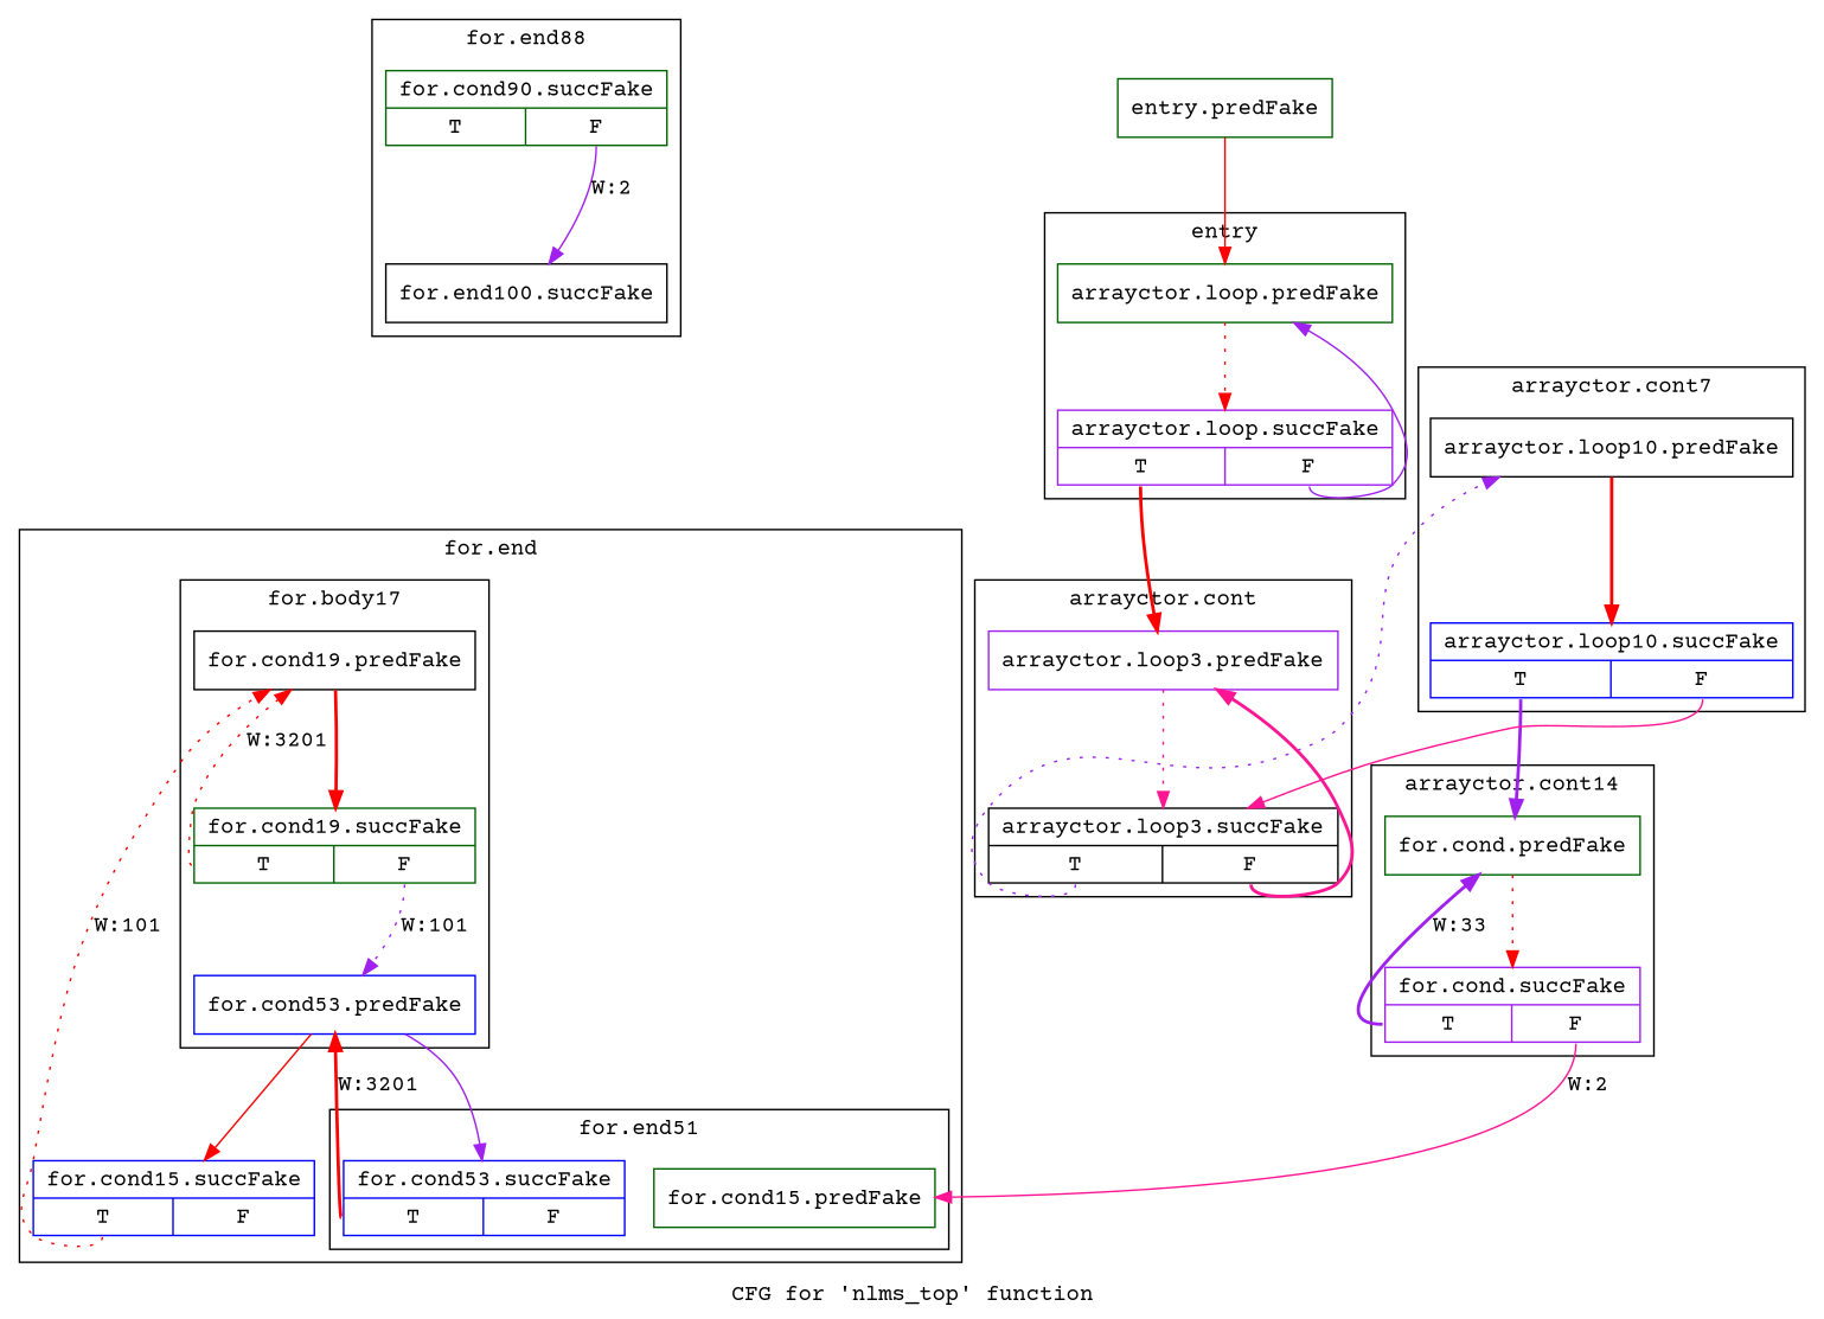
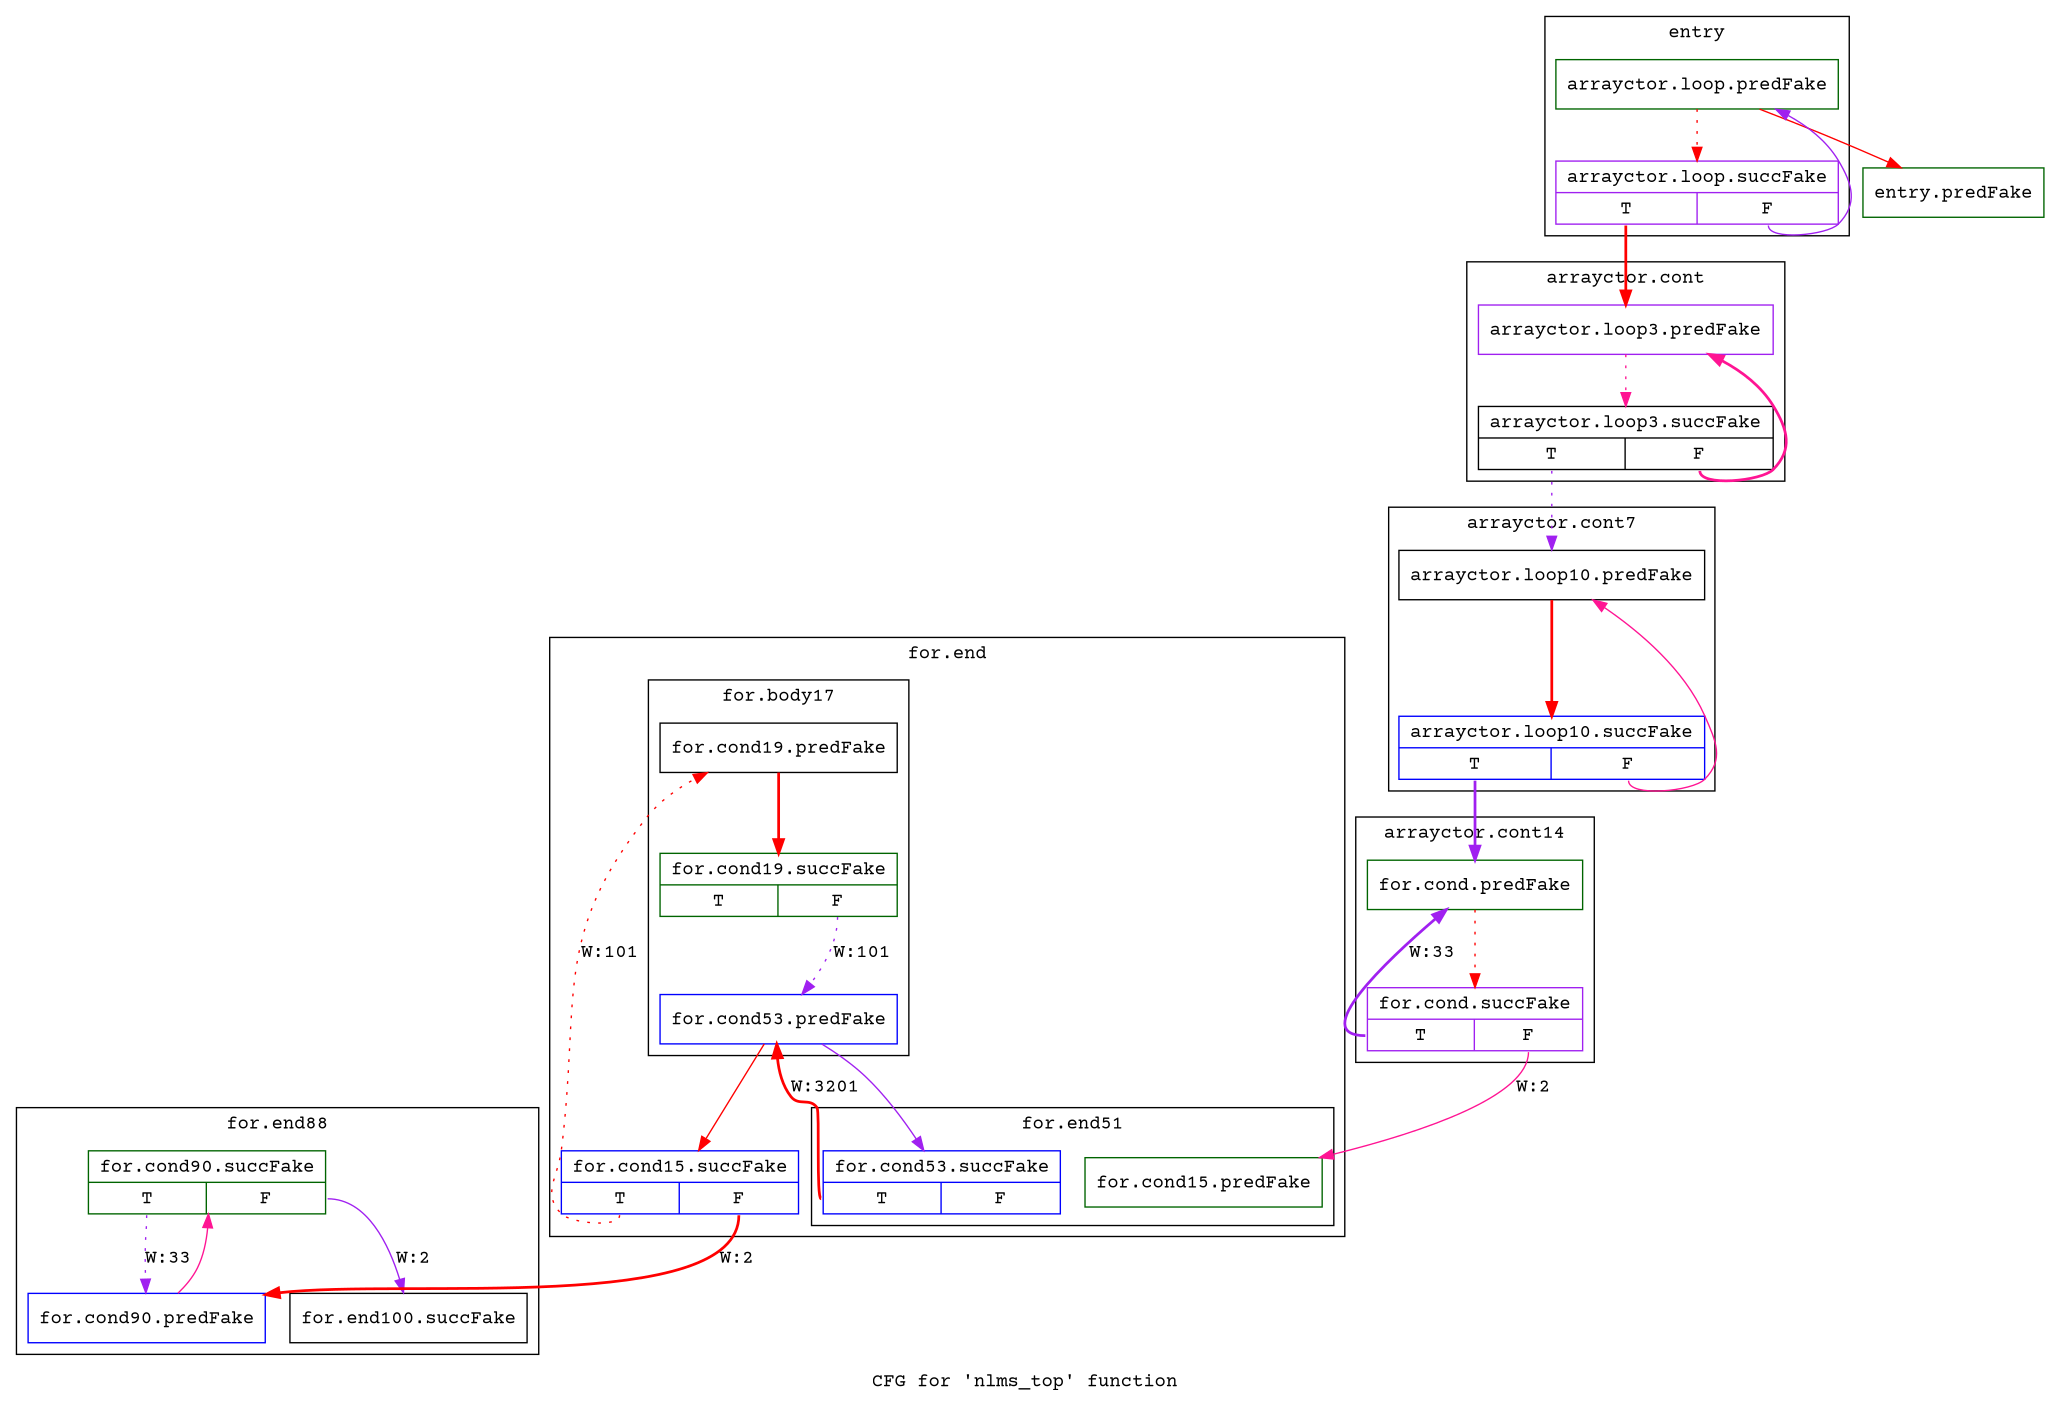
  digraph {
    fontname="Courier Prime"
    label="CFG for 'nlms_top' function"
    node [color=darkgreen filename="../../../top.cpp" fontname="Courier Prime" linenumber=51 shape=record]
    edge [color=red execusionnum=0 filename="../../../top.cpp" fontname="Courier Prime" style=solid]
    n1 [color=black label="{for.end100.succFake}" linenumber=55]
+   n2 [color=blue label="{for.cond90.predFake}"]
    n3 [label="{for.cond90.succFake|{<s0>T|<s1>F}}"]
    n4 [color=black label="{for.cond19.predFake}" linenumber=37]
    n5 [label="{for.cond19.succFake|{<s0>T|<s1>F}}" linenumber=37]
    n6 [color=blue label="{for.cond53.predFake}" linenumber=47]
    n7 [color=blue label="{for.cond53.succFake|{<s0>T|<s1>F}}" linenumber=47]
    n8 [label="{for.cond15.predFake}" linenumber=35]
    n9 [color=blue label="{for.cond15.succFake|{<s0>T|<s1>F}}" linenumber=35]
    n10 [label="{for.cond.predFake}" linenumber=32]
    n11 [color=purple label="{for.cond.succFake|{<s0>T|<s1>F}}" linenumber=32]
    n12 [color=black label="{arrayctor.loop10.predFake}" linenumber=29]
    n13 [color=blue label="{arrayctor.loop10.succFake|{<s0>T|<s1>F}}" linenumber=29]
    n14 [color=purple label="{arrayctor.loop3.predFake}" linenumber=28]
    n15 [color=black label="{arrayctor.loop3.succFake|{<s0>T|<s1>F}}" linenumber=28]
    n16 [label="{arrayctor.loop.predFake}" linenumber=27]
    n17 [color=purple label="{arrayctor.loop.succFake|{<s0>T|<s1>F}}" linenumber=27]
    n18 [label="{entry.predFake}" filename="" linenumber=""]
    subgraph cluster_1 {
      invocationtime=2
      label="for.end88"
      tripcount=32
      n1
+     n2
      n3
    }
    subgraph cluster_2 {
      invocationtime=2
      label="for.end"
      tripcount=100
      n9
      subgraph cluster_3 {
        invocationtime=101
        label="for.body17"
        tripcount=3200
        n4
        n5
        n6
      }
      subgraph cluster_4 {
        invocationtime=101
        label="for.end51"
        tripcount=3200
        n7
        n8
      }
    }
    subgraph cluster_5 {
      invocationtime=1
      label="arrayctor.cont14"
      tripcount=32
      n10
      n11
    }
    subgraph cluster_6 {
      invocationtime=1
      label="arrayctor.cont7"
      tripcount=0
      n12
      n13
    }
    subgraph cluster_7 {
      invocationtime=1
      label="arrayctor.cont"
      tripcount=0
      n14
      n15
    }
    subgraph cluster_8 {
      invocationtime=1
      label=entry
      tripcount=0
      n16
      n17
    }
+   n2 -> n3 [color=deeppink execusionnum=33]
    n3 -> n1 [color=purple execusionnum=1 label="W:2" tailport=s1]
+   n3 -> n2 [color=purple execusionnum=32 label="W:33" style=dotted tailport=s0]
    n4 -> n5 [execusionnum=3300 style=bold]
-   n5 -> n4 [execusionnum=3200 label="W:3201" style=dotted tailport=s0]
    n5 -> n6 [color=purple execusionnum=100 label="W:101" style=dotted tailport=s1]
    n6 -> n7 [color=purple execusionnum=3300]
    n6 -> n9 [execusionnum=101]
    n7 -> n6 [execusionnum=3200 label="W:3201" style=bold tailport=s0]
+   n9 -> n2 [execusionnum=1 label="W:2" style=bold tailport=s1]
    n9 -> n4 [execusionnum=100 label="W:101" style=dotted tailport=s0]
    n10 -> n11 [execusionnum=33 style=dotted]
    n11 -> n8 [color=deeppink execusionnum=1 label="W:2" tailport=s1]
    n11 -> n10 [color=purple execusionnum=32 label="W:33" style=bold tailport=s0]
    n12 -> n13 [style=bold]
    n13 -> n10 [color=purple execusionnum=33 style=bold tailport=s0]
-   n13 -> n15 [color=deeppink tailport=s1 execusionnum="" filename=""]
+   n13 -> n12 [color=deeppink tailport=s1 execusionnum="" filename=""]
    n14 -> n15 [color=deeppink style=dotted]
    n15 -> n12 [color=purple style=dotted tailport=s0]
    n15 -> n14 [color=deeppink style=bold tailport=s1 execusionnum="" filename=""]
    n16 -> n17 [style=dotted]
    n17 -> n14 [style=bold tailport=s0]
    n17 -> n16 [color=purple tailport=s1 execusionnum="" filename=""]
-   n18 -> n16 [execusionnum=1]
+   n16 -> n18 [execusionnum=1]
  }
